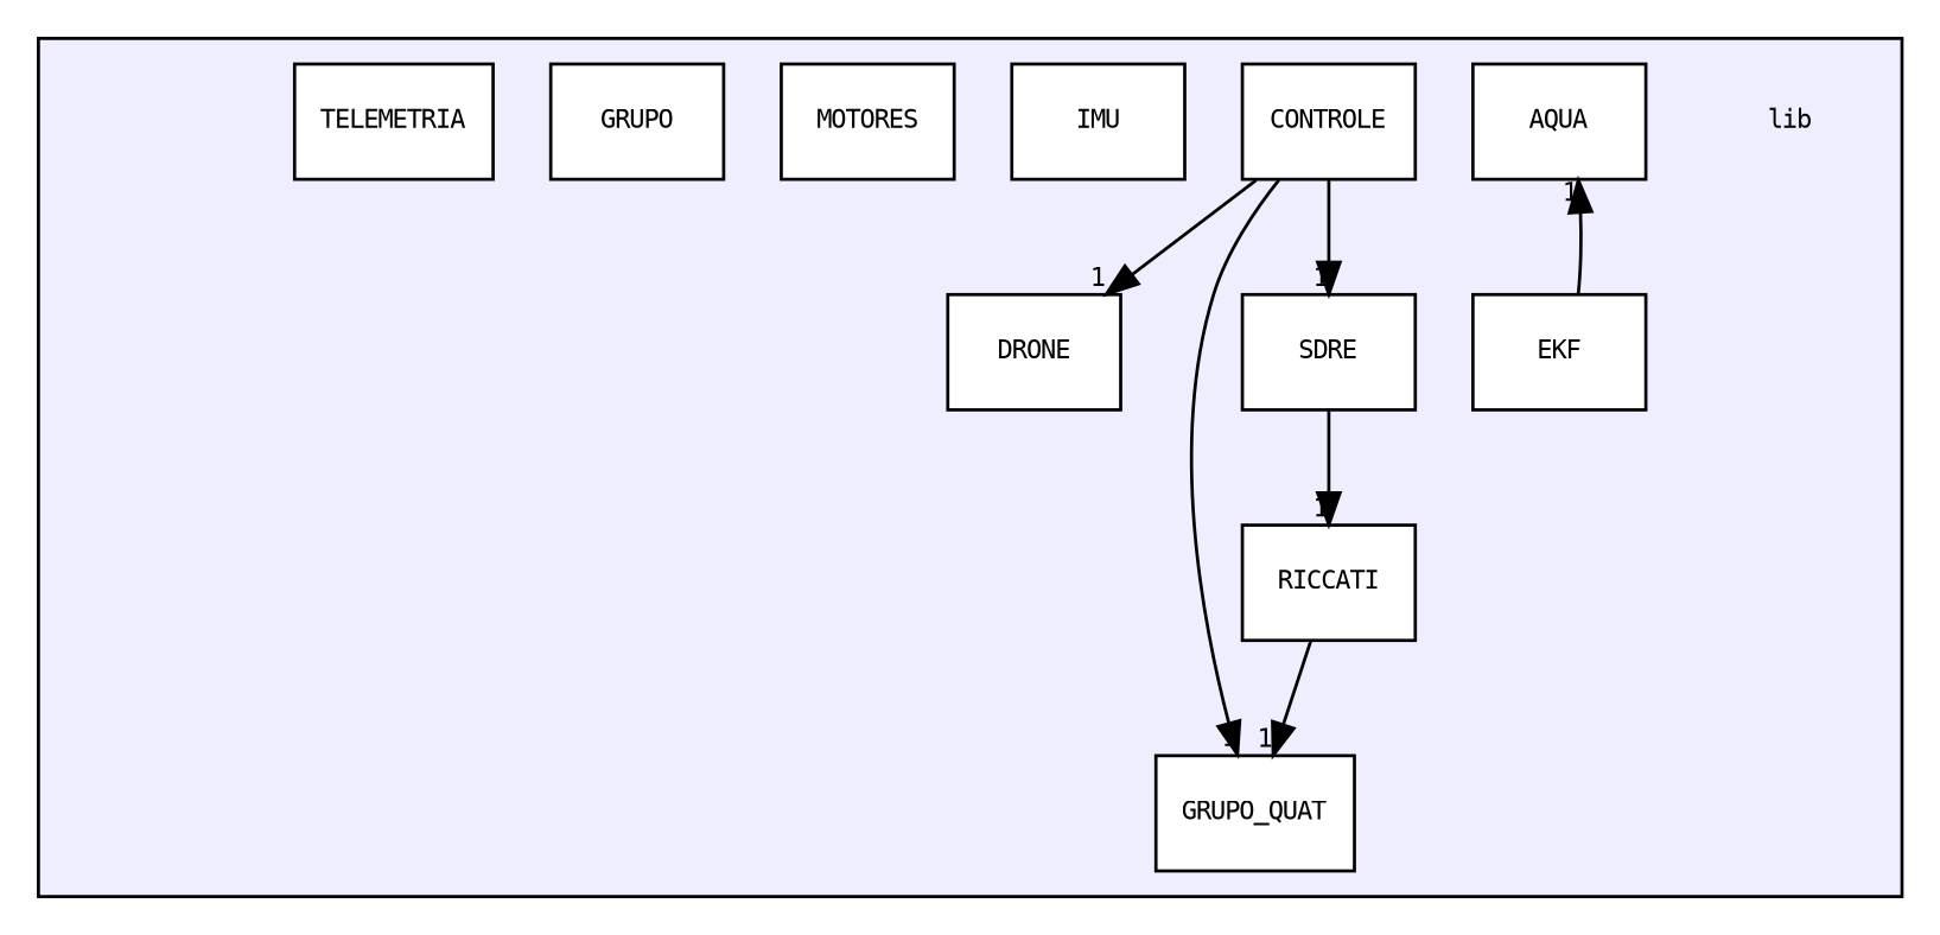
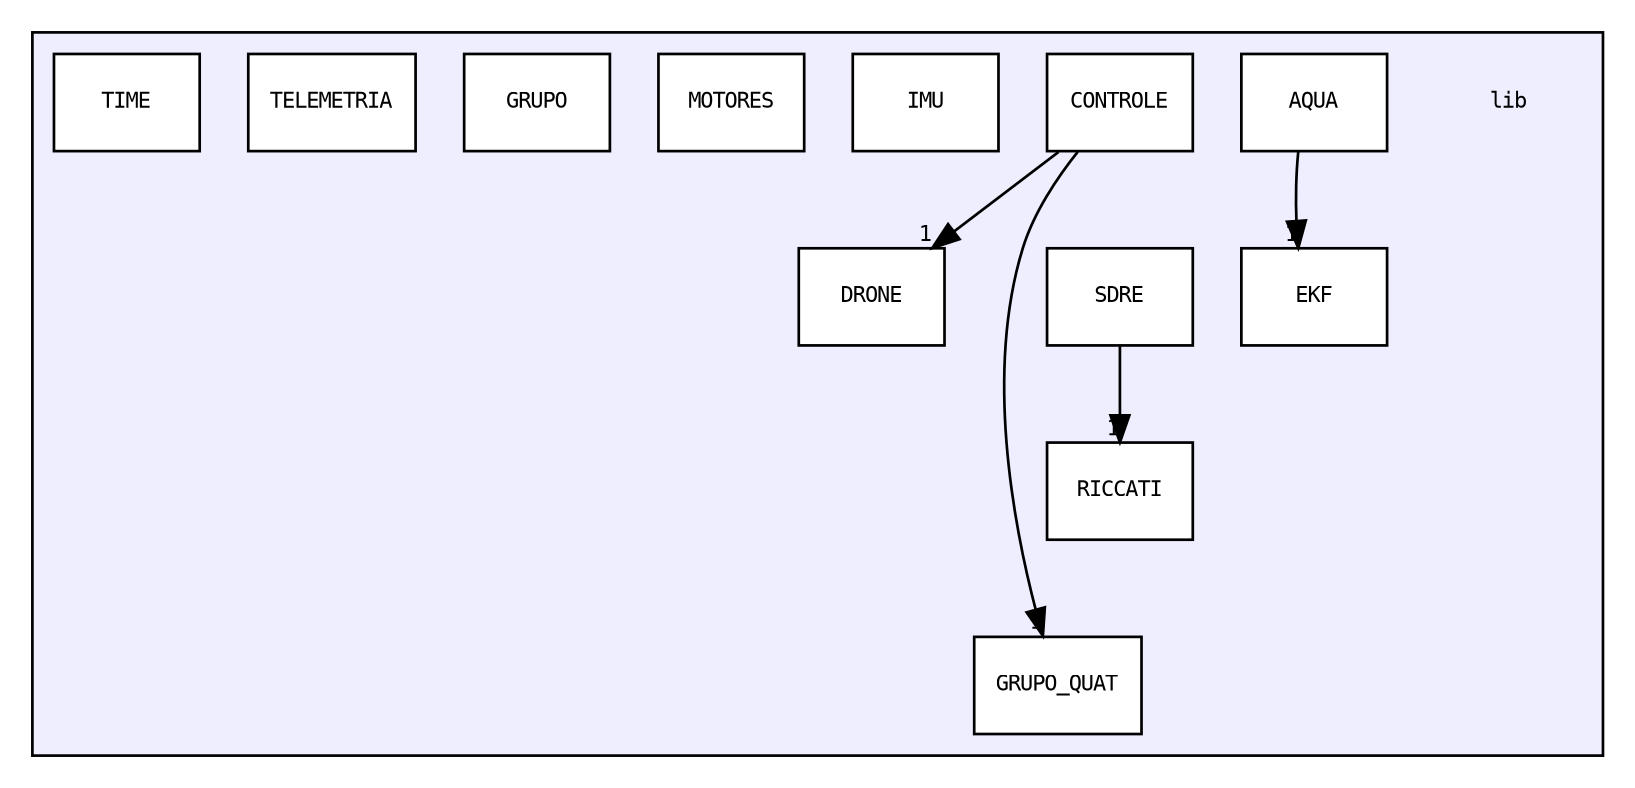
  digraph {
    compound=true
    node [fontname=DejaVuSansMono fontsize=8 shape=box fillcolor=white style=filled]
    edge [headlabel=1 labeldistance=1.5 labelfontname=DejaVuSansMono labelfontsize=8]
    n1 [label=lib shape=plaintext fillcolor="" style=""]
    n2 [label=AQUA]
    n3 [label=CONTROLE]
    n4 [label=DRONE]
    n5 [label=EKF]
    n6 [label=GRUPO_QUAT]
    n7 [label=IMU]
    n8 [label=MOTORES]
    n9 [label=RICCATI]
    n10 [label=GRUPO]
    n11 [label=SDRE]
    n12 [label=TELEMETRIA]
+   n13 [label=TIME]
    subgraph cluster_1 {
      bgcolor="#eeeeff"
      pencolor=black
      n1
      n2
      n3
      n4
      n5
      n6
      n7
      n8
      n9
      n10
      n11
      n12
+     n13
    }
    n3 -> n4
    n3 -> n6
-   n3 -> n11
-   n5 -> n2
-   n9 -> n6
+   n2 -> n5
    n11 -> n9
  }
